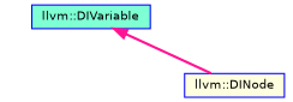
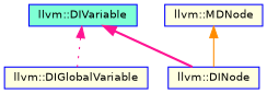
  digraph {
    node [color=blue fillcolor=lightyellow fontname=Helvetica fontsize=10 shape=box style=filled]
    edge [color=deeppink dir=back fontname=Helvetica fontsize=10 labelfontname=Helvetica labelfontsize=10]
+   n1 [fontcolor=black height=0.2 label="llvm::DIGlobalVariable" width=0.4]
    n2 [fillcolor=aquamarine height=0.2 label="llvm::DIVariable" width=0.4]
    n3 [height=0.2 label="llvm::DINode" width=0.4]
+   n4 [height=0.2 label="llvm::MDNode" width=0.4]
+   n2 -> n1 [style=dotted]
    n2 -> n3 [style=bold]
+   n4 -> n3 [color=darkorange style=solid]
  }
